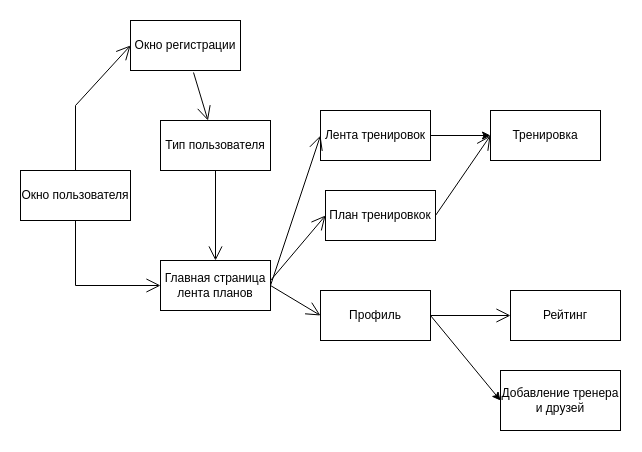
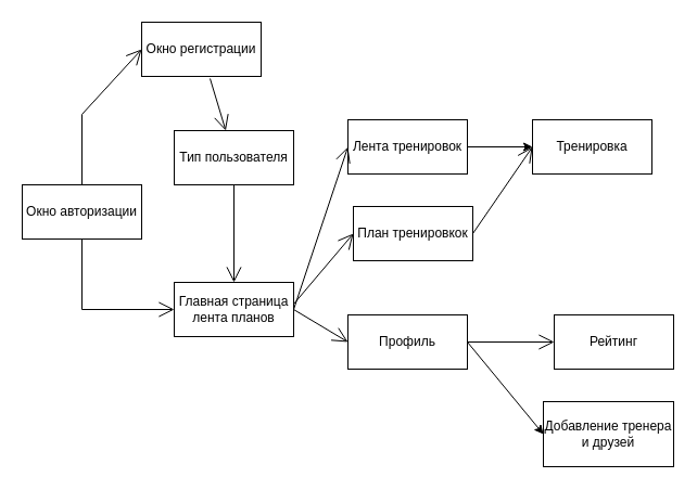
  <mxCell id="0" />
  <mxCell id="1" parent="0" />
- <mxCell id="2" value="Окно пользователя" style="html=1;whiteSpace=wrap;" parent="1" vertex="1"><mxGeometry x="20" y="170" width="110" height="50" as="geometry" /></mxCell>
+ <mxCell id="2" value="Окно авторизации" style="html=1;whiteSpace=wrap;" parent="1" vertex="1"><mxGeometry x="20" y="170" width="110" height="50" as="geometry" /></mxCell>
  <mxCell id="3" value="Окно регистрации" style="html=1;whiteSpace=wrap;" parent="1" vertex="1"><mxGeometry x="130" y="20" width="110" height="50" as="geometry" /></mxCell>
  <mxCell id="4" value="" style="endArrow=open;endFill=1;endSize=12;html=1;rounded=0;exitX=0.5;exitY=0;exitDx=0;exitDy=0;entryX=0;entryY=0.5;entryDx=0;entryDy=0;" parent="1" source="2" target="3" edge="1"><mxGeometry width="160" relative="1" as="geometry"><mxPoint x="320" y="260" as="sourcePoint" /><mxPoint x="480" y="260" as="targetPoint" /><Array as="points"><mxPoint x="75" y="105" /></Array></mxGeometry></mxCell>
  <mxCell id="5" value="Главная страница&lt;br&gt;лента планов" style="html=1;whiteSpace=wrap;" parent="1" vertex="1"><mxGeometry x="160" y="260" width="110" height="50" as="geometry" /></mxCell>
  <mxCell id="6" value="Тип пользователя" style="html=1;whiteSpace=wrap;" parent="1" vertex="1"><mxGeometry x="160" y="120" width="110" height="50" as="geometry" /></mxCell>
  <mxCell id="7" value="" style="endArrow=open;endFill=1;endSize=12;html=1;rounded=0;exitX=0.573;exitY=1.04;exitDx=0;exitDy=0;exitPerimeter=0;" parent="1" source="3" target="6" edge="1"><mxGeometry width="160" relative="1" as="geometry"><mxPoint x="320" y="260" as="sourcePoint" /><mxPoint x="480" y="260" as="targetPoint" /></mxGeometry></mxCell>
  <mxCell id="8" value="" style="endArrow=open;endFill=1;endSize=12;html=1;rounded=0;exitX=0.5;exitY=1;exitDx=0;exitDy=0;entryX=0;entryY=0.5;entryDx=0;entryDy=0;" parent="1" source="2" target="5" edge="1"><mxGeometry width="160" relative="1" as="geometry"><mxPoint x="320" y="260" as="sourcePoint" /><mxPoint x="480" y="260" as="targetPoint" /><Array as="points"><mxPoint x="75" y="285" /></Array></mxGeometry></mxCell>
  <mxCell id="9" value="Лента тренировок" style="html=1;whiteSpace=wrap;" parent="1" vertex="1"><mxGeometry x="320" y="110" width="110" height="50" as="geometry" /></mxCell>
  <mxCell id="10" value="План тренировкок" style="html=1;whiteSpace=wrap;" parent="1" vertex="1"><mxGeometry x="325" y="190" width="110" height="50" as="geometry" /></mxCell>
  <mxCell id="11" value="Тренировка" style="html=1;whiteSpace=wrap;" parent="1" vertex="1"><mxGeometry x="490" y="110" width="110" height="50" as="geometry" /></mxCell>
  <mxCell id="12" value="Профиль" style="html=1;whiteSpace=wrap;" parent="1" vertex="1"><mxGeometry x="320" y="290" width="110" height="50" as="geometry" /></mxCell>
  <mxCell id="13" value="Рейтинг" style="html=1;whiteSpace=wrap;" parent="1" vertex="1"><mxGeometry x="510" y="290" width="110" height="50" as="geometry" /></mxCell>
  <mxCell id="14" value="" style="endArrow=open;endFill=1;endSize=12;html=1;rounded=0;exitX=1;exitY=0.5;exitDx=0;exitDy=0;entryX=0;entryY=0.5;entryDx=0;entryDy=0;" parent="1" source="12" target="13" edge="1"><mxGeometry width="160" relative="1" as="geometry"><mxPoint x="320" y="260" as="sourcePoint" /><mxPoint x="480" y="260" as="targetPoint" /></mxGeometry></mxCell>
  <mxCell id="15" value="" style="endArrow=open;endFill=1;endSize=12;html=1;rounded=0;exitX=0.5;exitY=1;exitDx=0;exitDy=0;entryX=0.5;entryY=0;entryDx=0;entryDy=0;" parent="1" source="6" target="5" edge="1"><mxGeometry width="160" relative="1" as="geometry"><mxPoint x="320" y="260" as="sourcePoint" /><mxPoint x="480" y="260" as="targetPoint" /></mxGeometry></mxCell>
  <mxCell id="16" value="" style="endArrow=open;endFill=1;endSize=12;html=1;rounded=0;exitX=1;exitY=0.5;exitDx=0;exitDy=0;entryX=0;entryY=0.5;entryDx=0;entryDy=0;" parent="1" source="5" target="9" edge="1"><mxGeometry width="160" relative="1" as="geometry"><mxPoint x="324" y="290" as="sourcePoint" /><mxPoint x="484" y="290" as="targetPoint" /></mxGeometry></mxCell>
  <mxCell id="17" value="" style="endArrow=open;endFill=1;endSize=12;html=1;rounded=0;exitX=1;exitY=0.5;exitDx=0;exitDy=0;entryX=0;entryY=0.5;entryDx=0;entryDy=0;" parent="1" source="5" target="12" edge="1"><mxGeometry width="160" relative="1" as="geometry"><mxPoint x="320" y="260" as="sourcePoint" /><mxPoint x="480" y="260" as="targetPoint" /></mxGeometry></mxCell>
  <mxCell id="18" value="" style="endArrow=open;endFill=1;endSize=12;html=1;rounded=0;entryX=0;entryY=0.5;entryDx=0;entryDy=0;" parent="1" target="10" edge="1"><mxGeometry width="160" relative="1" as="geometry"><mxPoint x="270" y="280" as="sourcePoint" /><mxPoint x="480" y="260" as="targetPoint" /></mxGeometry></mxCell>
  <mxCell id="19" value="" style="endArrow=open;endFill=1;endSize=12;html=1;rounded=0;exitX=1;exitY=0.5;exitDx=0;exitDy=0;entryX=0;entryY=0.5;entryDx=0;entryDy=0;" parent="1" source="10" target="11" edge="1"><mxGeometry width="160" relative="1" as="geometry"><mxPoint x="320" y="260" as="sourcePoint" /><mxPoint x="480" y="260" as="targetPoint" /></mxGeometry></mxCell>
  <mxCell id="20" value="Добавление тренера и друзей" style="rounded=0;whiteSpace=wrap;html=1;" vertex="1" parent="1"><mxGeometry x="500" y="370" width="120" height="60" as="geometry" /></mxCell>
  <mxCell id="21" value="" style="endArrow=classic;html=1;rounded=0;entryX=0;entryY=0.5;entryDx=0;entryDy=0;exitX=1;exitY=0.5;exitDx=0;exitDy=0;" edge="1" parent="1" source="12" target="20"><mxGeometry width="50" height="50" relative="1" as="geometry"><mxPoint x="380" y="340" as="sourcePoint" /><mxPoint x="430" y="290" as="targetPoint" /></mxGeometry></mxCell>
  <mxCell id="22" value="" style="endArrow=classic;html=1;rounded=0;exitX=1;exitY=0.5;exitDx=0;exitDy=0;" edge="1" parent="1" source="9"><mxGeometry width="50" height="50" relative="1" as="geometry"><mxPoint x="380" y="340" as="sourcePoint" /><mxPoint x="490" y="135" as="targetPoint" /></mxGeometry></mxCell>
